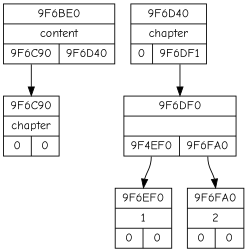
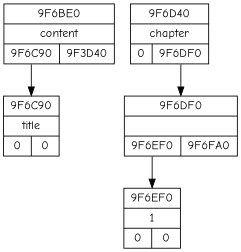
  digraph {
    fontname="Comic Neue"
    rankdir=UD
    node [fontname="Comic Neue" shape=record]
    edge [fontname="Comic Neue" headport=ptr tailport=left]
-   n1 [label="{<ptr> 9F6BE0 | <data> content | {<left> 9F6C90 | <right> 9F6D40}}"]
-   n2 [label="{<ptr> 9F6C90 | <data> chapter | {<left> 0 | <right> 0}}"]
-   n3 [label="{<ptr> 9F6D40 | <data> chapter | {<left> 0 | <right> 9F6DF1}}"]
-   n4 [label="{<ptr> 9F6DF0 | <data>  | {<left> 9F4EF0 | <right> 9F6FA0}}"]
+   n1 [label="{<ptr> 9F6BE0 | <data> content | {<left> 9F6C90 | <right> 9F3D40}}"]
+   n2 [label="{<ptr> 9F6C90 | <data> title | {<left> 0 | <right> 0}}"]
+   n3 [label="{<ptr> 9F6D40 | <data> chapter | {<left> 0 | <right> 9F6DF0}}"]
+   n4 [label="{<ptr> 9F6DF0 | <data>  | {<left> 9F6EF0 | <right> 9F6FA0}}"]
    n5 [label="{<ptr> 9F6EF0 | <data> 1 | {<left> 0 | <right> 0}}"]
-   n6 [label="{<ptr> 9F6FA0 | <data> 2 | {<left> 0 | <right> 0}}"]
    n1 -> n2
    n3 -> n4 [tailport=right]
    n4 -> n5
-   n4 -> n6 [tailport=right]
  }
